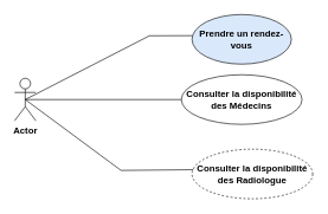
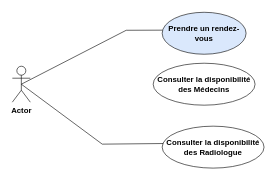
  <mxCell id="0" />
  <mxCell id="1" parent="0" />
  <mxCell id="2" value="Actor" style="shape=umlActor;verticalLabelPosition=bottom;verticalAlign=top;html=1;fontSize=13;fontStyle=1" vertex="1" parent="1"><mxGeometry x="20" y="110" width="30" height="60" as="geometry" /></mxCell>
  <mxCell id="3" value="Prendre un rendez-vous" style="ellipse;whiteSpace=wrap;html=1;fontStyle=1;fontSize=13;fillColor=#dae8fc;" vertex="1" parent="1"><mxGeometry x="270" y="20" width="140" height="70" as="geometry" /></mxCell>
  <mxCell id="4" value="Consulter la disponibilité des Médecins" style="ellipse;whiteSpace=wrap;html=1;fontStyle=1;fontSize=13;" vertex="1" parent="1"><mxGeometry x="255" y="105" width="170" height="70" as="geometry" /></mxCell>
- <mxCell id="5" value="Consulter la disponibilité des Radiologue" style="ellipse;whiteSpace=wrap;html=1;fontStyle=1;fontSize=13;dashed=1;" vertex="1" parent="1"><mxGeometry x="270" y="210" width="170" height="70" as="geometry" /></mxCell>
+ <mxCell id="5" value="Consulter la disponibilité des Radiologue" style="ellipse;whiteSpace=wrap;html=1;fontStyle=1;fontSize=13;" vertex="1" parent="1"><mxGeometry x="270" y="210" width="170" height="70" as="geometry" /></mxCell>
  <mxCell id="6" value="" style="endArrow=none;html=1;rounded=0;exitX=0.5;exitY=0.5;exitDx=0;exitDy=0;exitPerimeter=0;entryX=0.004;entryY=0.426;entryDx=0;entryDy=0;entryPerimeter=0;" edge="1" parent="1" source="2" target="3"><mxGeometry width="50" height="50" relative="1" as="geometry"><mxPoint x="390" y="230" as="sourcePoint" /><mxPoint x="260" y="50" as="targetPoint" /><Array as="points"><mxPoint x="210" y="50" /></Array></mxGeometry></mxCell>
- <mxCell id="7" value="" style="endArrow=none;html=1;rounded=0;exitX=0.5;exitY=0.5;exitDx=0;exitDy=0;exitPerimeter=0;entryX=0;entryY=0.5;entryDx=0;entryDy=0;" edge="1" parent="1" source="2" target="4"><mxGeometry width="50" height="50" relative="1" as="geometry"><mxPoint x="390" y="230" as="sourcePoint" /><mxPoint x="440" y="180" as="targetPoint" /><Array as="points" /></mxGeometry></mxCell>
  <mxCell id="8" value="" style="endArrow=none;html=1;rounded=0;exitX=0.5;exitY=0.5;exitDx=0;exitDy=0;exitPerimeter=0;entryX=0.011;entryY=0.414;entryDx=0;entryDy=0;entryPerimeter=0;" edge="1" parent="1" source="2" target="5"><mxGeometry width="50" height="50" relative="1" as="geometry"><mxPoint x="110" y="220" as="sourcePoint" /><mxPoint x="160" y="170" as="targetPoint" /><Array as="points"><mxPoint x="170" y="240" /></Array></mxGeometry></mxCell>
